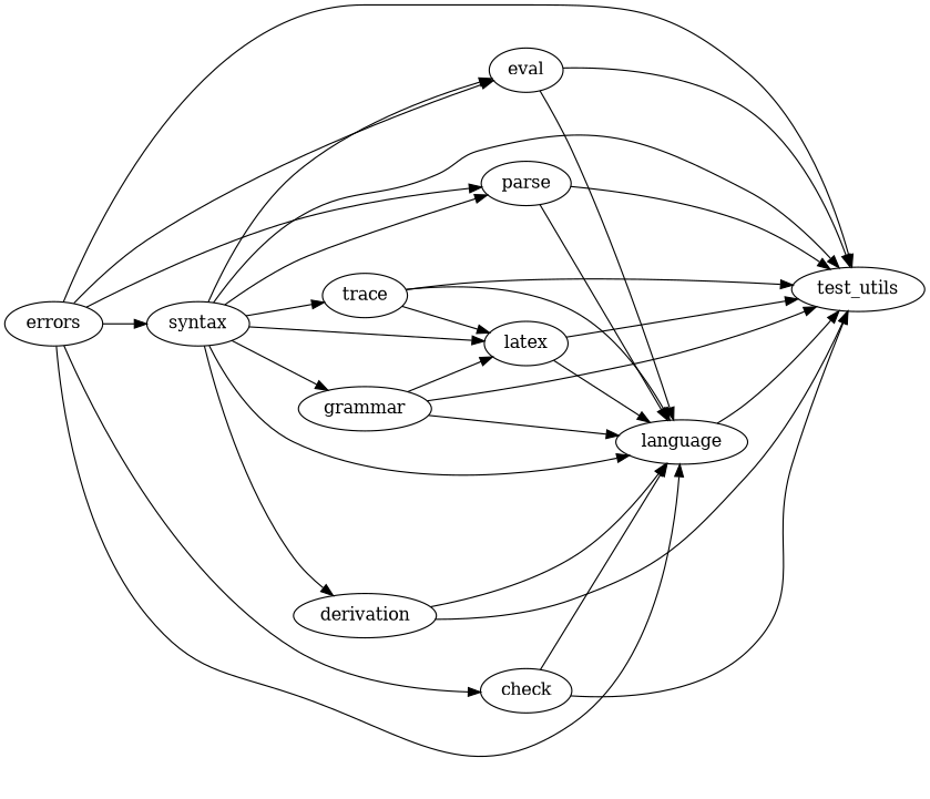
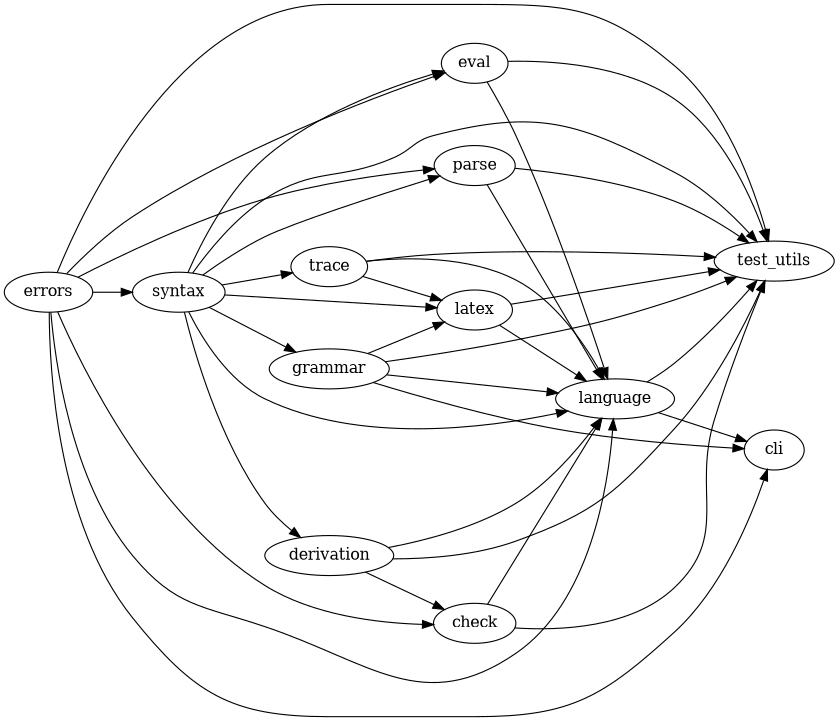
  digraph {
    rankdir=LR
    check
    language
    test_utils
+   cli
    derivation
    latex
    eval
    parse
    errors
    syntax
    grammar
    trace
    check -> language
    check -> test_utils
    language -> test_utils
+   language -> cli
+   derivation -> check
    derivation -> language
    derivation -> test_utils
    latex -> language
    latex -> test_utils
    eval -> language
    eval -> test_utils
    parse -> language
    parse -> test_utils
    errors -> check
    errors -> language
    errors -> test_utils
+   errors -> cli
    errors -> eval
    errors -> parse
    errors -> syntax
    syntax -> language
    syntax -> test_utils
    syntax -> derivation
    syntax -> latex
    syntax -> eval
    syntax -> parse
    syntax -> grammar
    syntax -> trace
    grammar -> language
    grammar -> test_utils
+   grammar -> cli
    grammar -> latex
    trace -> language
    trace -> test_utils
    trace -> latex
  }
